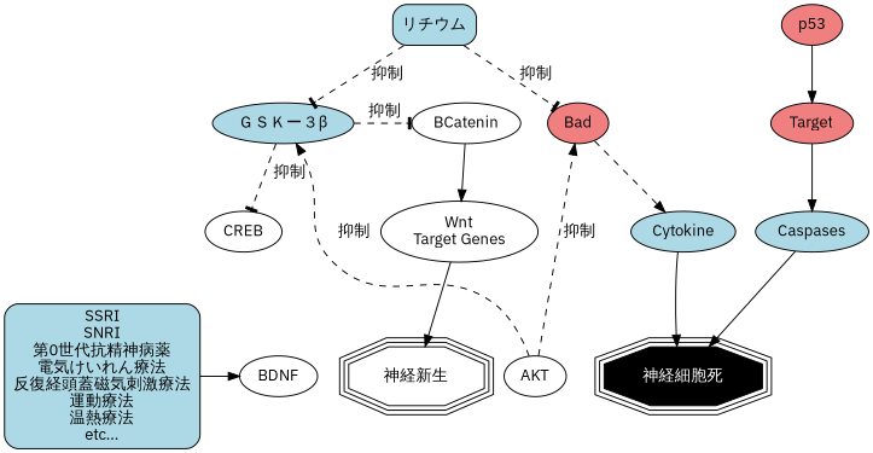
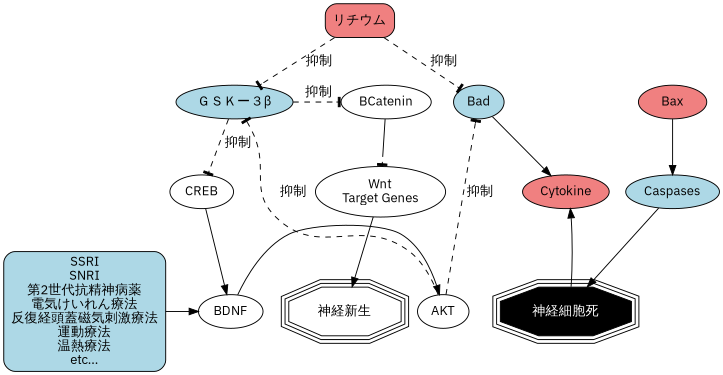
  digraph {
    fontname="IBM Plex Sans"
    node [fontname="IBM Plex Sans" style=filled]
    edge [fontname="IBM Plex Sans"]
    AKT [style=""]
    n2 [fillcolor=lightblue fontcolor=black label="ＧＳＫー３β"]
    BCatenin [style=""]
-   n4 [fillcolor=lightblue label="リチウム" shape=box style="filled, rounded"]
+   n4 [fillcolor=lightcoral label="リチウム" shape=box style="filled, rounded"]
    BDNF [style=""]
-   n6 [fillcolor=lightblue label="SSRI\nSNRI\n第0世代抗精神病薬\n電気けいれん療法\n反復経頭蓋磁気刺激療法\n運動療法\n温熱療法\netc..." shape=box style="filled, rounded"]
-   Bad [fillcolor=lightcoral fontcolor=black]
+   n6 [fillcolor=lightblue label="SSRI\nSNRI\n第2世代抗精神病薬\n電気けいれん療法\n反復経頭蓋磁気刺激療法\n運動療法\n温熱療法\netc..." shape=box style="filled, rounded"]
+   Bad [fillcolor=lightblue fontcolor=black]
    CREB [style=""]
    n9 [label="Wnt\nTarget Genes" style=""]
-   Cytokine [fillcolor=lightblue fontcolor=black]
+   Cytokine [fillcolor=lightcoral fontcolor=black]
    n11 [label="神経新生" shape=tripleoctagon style=""]
    n12 [fillcolor=black fontcolor=white label="神経細胞死" shape=tripleoctagon]
-   p53 [fillcolor=lightcoral fontcolor=black]
-   Bax [fillcolor=lightcoral fontcolor=black label=Target]
+   Bax [fillcolor=lightcoral fontcolor=black]
    Caspases [fillcolor=lightblue fontcolor=black]
    subgraph sub_1 {
      rank=max
      AKT
    }
    subgraph sub_2 {
      rank=same
      n2
      BCatenin
    }
    subgraph sub_3 {
      rank=min
      n4
    }
    subgraph sub_4 {
      rank=same
      AKT
      BDNF
      n6
    }
-   AKT -> n2 [arrowhead=normal label=" 抑制" style=dashed]
-   AKT -> Bad [arrowhead=normal label="抑制" style=dashed]
+   AKT -> n2 [arrowhead=tee label=" 抑制" style=dashed]
+   AKT -> Bad [arrowhead=tee label="抑制" style=dashed]
    n2 -> BCatenin [arrowhead=tee label=" 抑制" style=dashed]
-   n2 -> CREB [arrowhead=tee label=" 抑制" style=dashed]
-   BCatenin -> n9
-   n4 -> n2 [arrowhead=tee label=" 抑制" style=dashed]
+   n2 -> CREB [arrowhead=tee label="抑制" style=dashed]
+   BCatenin -> n9 [arrowhead=tee]
+   n4 -> n2 [arrowhead=tee label="抑制" style=dashed]
    n4 -> Bad [arrowhead=tee label=" 抑制" style=dashed]
+   BDNF -> AKT
    n6 -> BDNF
-   Bad -> Cytokine [style=dashed]
+   Bad -> Cytokine
+   CREB -> BDNF
    n9 -> n11
-   Cytokine -> n12
-   p53 -> Bax
+   n12 -> Cytokine
    Bax -> Caspases
    Caspases -> n12
  }
